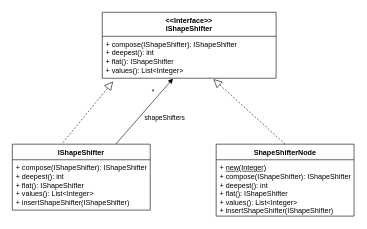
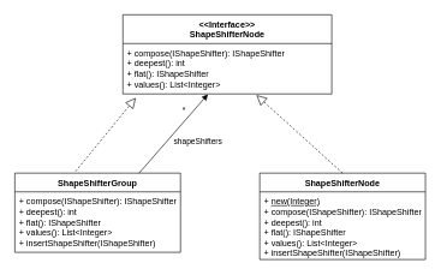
  <mxCell id="0" />
  <mxCell id="1" parent="0" />
- <mxCell id="2" value="&amp;lt;&amp;lt;Interface&amp;gt;&amp;gt;&lt;br&gt;IShapeShifter" style="swimlane;fontStyle=1;align=center;verticalAlign=top;childLayout=stackLayout;horizontal=1;startSize=40;horizontalStack=0;resizeParent=1;resizeParentMax=0;resizeLast=0;collapsible=1;marginBottom=0;whiteSpace=wrap;html=1;" vertex="1" parent="1"><mxGeometry x="170" y="20" width="290" height="110" as="geometry" /></mxCell>
+ <mxCell id="2" value="&amp;lt;&amp;lt;Interface&amp;gt;&amp;gt;&lt;br&gt;ShapeShifterNode" style="swimlane;fontStyle=1;align=center;verticalAlign=top;childLayout=stackLayout;horizontal=1;startSize=40;horizontalStack=0;resizeParent=1;resizeParentMax=0;resizeLast=0;collapsible=1;marginBottom=0;whiteSpace=wrap;html=1;" vertex="1" parent="1"><mxGeometry x="170" y="20" width="290" height="110" as="geometry" /></mxCell>
  <mxCell id="3" value="+ compose(IShapeShifter): IShapeShifter&lt;br&gt;+ deepest(): int&lt;br&gt;+ flat(): IShapeShifter&lt;br&gt;+ values(): List&amp;lt;Integer&amp;gt;" style="text;strokeColor=none;fillColor=none;align=left;verticalAlign=top;spacingLeft=4;spacingRight=4;overflow=hidden;rotatable=0;points=[[0,0.5],[1,0.5]];portConstraint=eastwest;whiteSpace=wrap;html=1;" vertex="1" parent="2"><mxGeometry y="40" width="290" height="70" as="geometry" /></mxCell>
- <mxCell id="4" value="IShapeShifter" style="swimlane;fontStyle=1;align=center;verticalAlign=top;childLayout=stackLayout;horizontal=1;startSize=26;horizontalStack=0;resizeParent=1;resizeParentMax=0;resizeLast=0;collapsible=1;marginBottom=0;whiteSpace=wrap;html=1;" vertex="1" parent="1"><mxGeometry x="20" y="240" width="230" height="110" as="geometry" /></mxCell>
+ <mxCell id="4" value="ShapeShifterGroup" style="swimlane;fontStyle=1;align=center;verticalAlign=top;childLayout=stackLayout;horizontal=1;startSize=26;horizontalStack=0;resizeParent=1;resizeParentMax=0;resizeLast=0;collapsible=1;marginBottom=0;whiteSpace=wrap;html=1;" vertex="1" parent="1"><mxGeometry x="20" y="240" width="230" height="110" as="geometry" /></mxCell>
  <mxCell id="5" value="+ compose(IShapeShifter): IShapeShifter&lt;br&gt;+ deepest(): int&lt;br&gt;+ flat(): IShapeShifter&lt;br&gt;+ values(): List&amp;lt;Integer&amp;gt;&lt;br&gt;+ insertShapeShifter(IShapeShifter)" style="text;strokeColor=none;fillColor=none;align=left;verticalAlign=top;spacingLeft=4;spacingRight=4;overflow=hidden;rotatable=0;points=[[0,0.5],[1,0.5]];portConstraint=eastwest;whiteSpace=wrap;html=1;" vertex="1" parent="4"><mxGeometry y="26" width="230" height="84" as="geometry" /></mxCell>
  <mxCell id="6" value="shapeShifters" style="endArrow=block;endFill=1;html=1;align=left;verticalAlign=top;rounded=0;entryX=0.407;entryY=1.007;entryDx=0;entryDy=0;entryPerimeter=0;exitX=0.75;exitY=0;exitDx=0;exitDy=0;" edge="1" parent="1" source="4" target="3"><mxGeometry x="0.022" y="3" relative="1" as="geometry"><mxPoint x="90" y="240" as="sourcePoint" /><mxPoint x="270" y="150" as="targetPoint" /><mxPoint y="1" as="offset" /></mxGeometry></mxCell>
  <mxCell id="7" value="*" style="edgeLabel;resizable=0;html=1;align=left;verticalAlign=bottom;" connectable="0" vertex="1" parent="6"><mxGeometry x="-1" relative="1" as="geometry"><mxPoint x="58" y="-80" as="offset" /></mxGeometry></mxCell>
  <mxCell id="8" value="" style="endArrow=block;dashed=1;endFill=0;endSize=12;html=1;rounded=0;exitX=0.367;exitY=-0.024;exitDx=0;exitDy=0;exitPerimeter=0;entryX=0.062;entryY=1.077;entryDx=0;entryDy=0;entryPerimeter=0;" edge="1" parent="1" source="4" target="3"><mxGeometry width="160" relative="1" as="geometry"><mxPoint x="160" y="160" as="sourcePoint" /><mxPoint x="320" y="160" as="targetPoint" /></mxGeometry></mxCell>
  <mxCell id="9" value="ShapeShifterNode" style="swimlane;fontStyle=1;align=center;verticalAlign=top;childLayout=stackLayout;horizontal=1;startSize=26;horizontalStack=0;resizeParent=1;resizeParentMax=0;resizeLast=0;collapsible=1;marginBottom=0;whiteSpace=wrap;html=1;" vertex="1" parent="1"><mxGeometry x="360" y="240" width="230" height="120" as="geometry" /></mxCell>
  <mxCell id="10" value="+ &lt;u&gt;new(Integer)&lt;/u&gt;&lt;br&gt;+ compose(IShapeShifter): IShapeShifter&lt;br&gt;+ deepest(): int&lt;br&gt;+ flat(): IShapeShifter&lt;br&gt;+ values(): List&amp;lt;Integer&amp;gt;&lt;br&gt;+ insertShapeShifter(IShapeShifter)" style="text;strokeColor=none;fillColor=none;align=left;verticalAlign=top;spacingLeft=4;spacingRight=4;overflow=hidden;rotatable=0;points=[[0,0.5],[1,0.5]];portConstraint=eastwest;whiteSpace=wrap;html=1;" vertex="1" parent="9"><mxGeometry y="26" width="230" height="94" as="geometry" /></mxCell>
  <mxCell id="11" value="" style="endArrow=block;dashed=1;endFill=0;endSize=12;html=1;rounded=0;entryX=0.639;entryY=1.021;entryDx=0;entryDy=0;entryPerimeter=0;exitX=0.5;exitY=0;exitDx=0;exitDy=0;" edge="1" parent="1" source="9" target="3"><mxGeometry width="160" relative="1" as="geometry"><mxPoint x="240" y="250" as="sourcePoint" /><mxPoint x="400" y="250" as="targetPoint" /></mxGeometry></mxCell>
